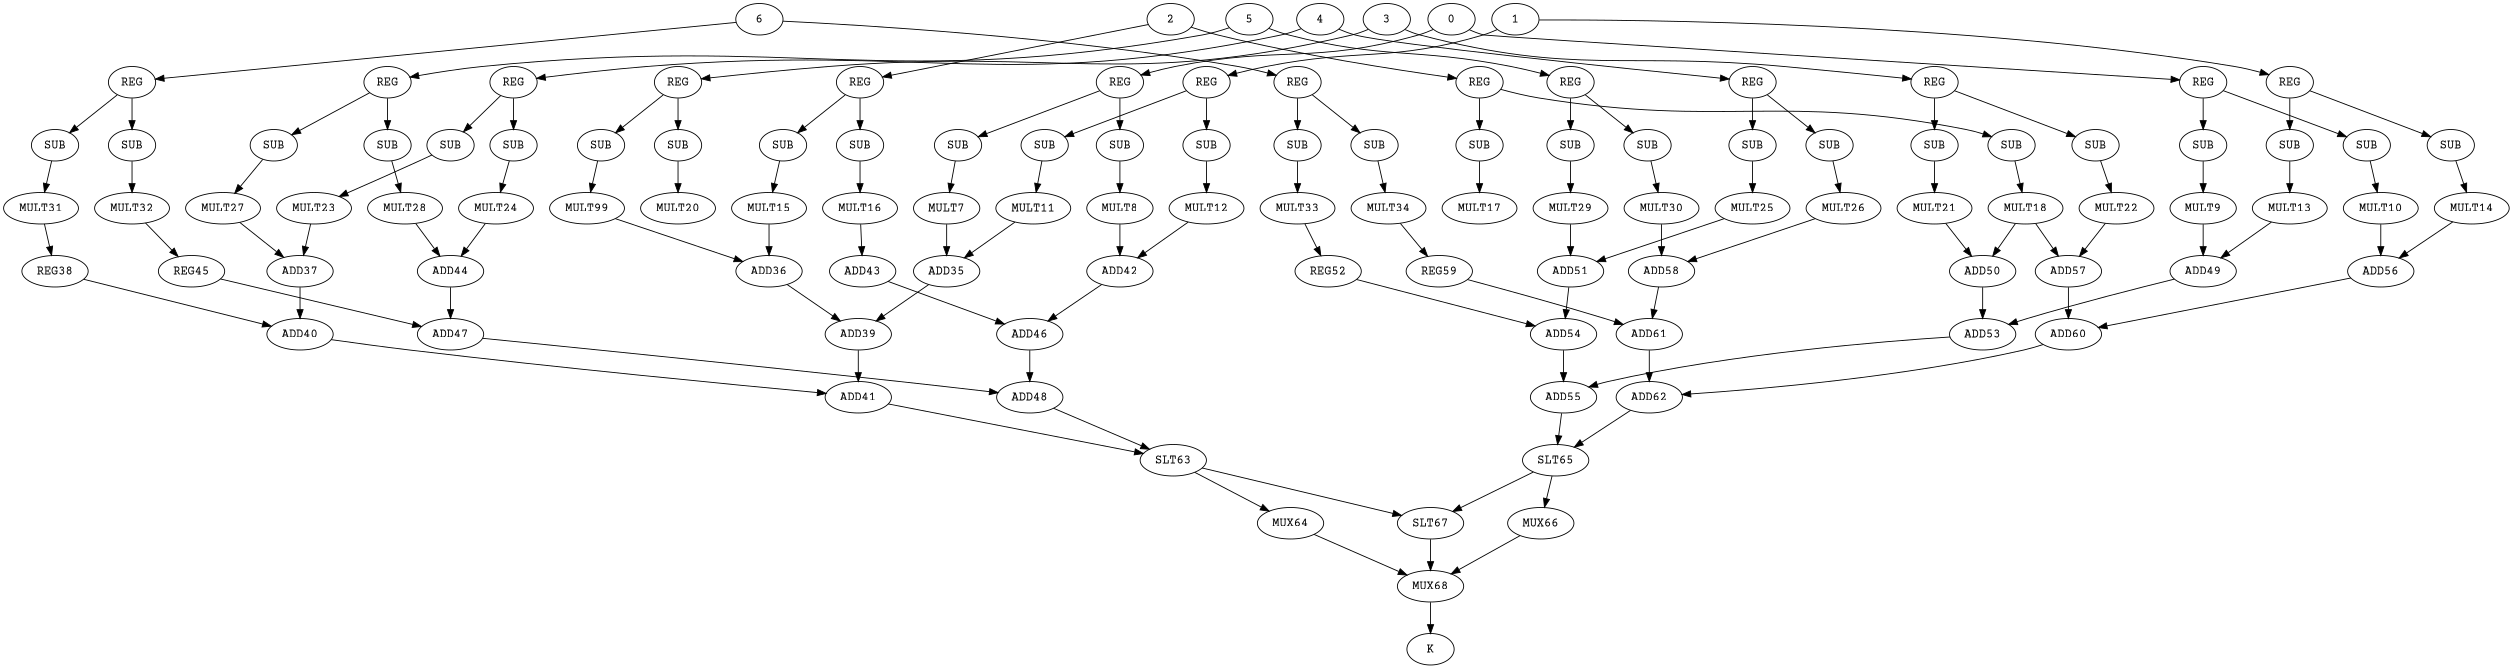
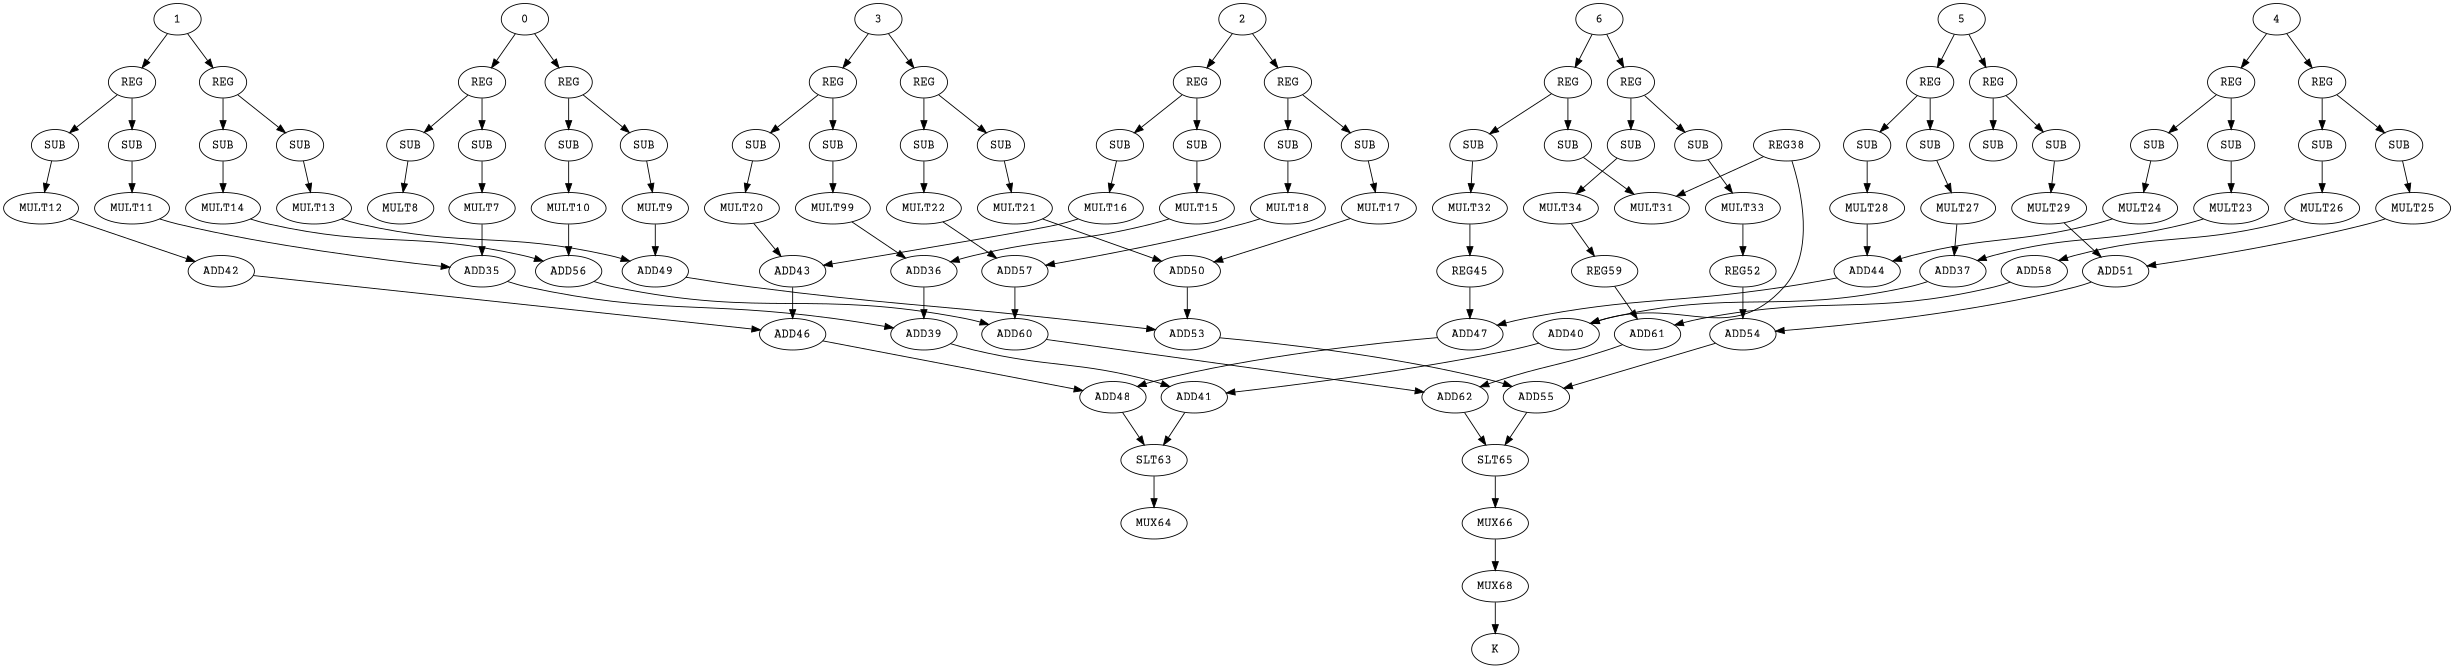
  strict digraph {
    fontname="Courier Prime"
    node [fontname="Courier Prime"]
    edge [fontname="Courier Prime"]
    n1 [label=REG]
    n2 [label=SUB]
    n3 [label=SUB]
    0
    n5 [label=REG]
    n6 [label=SUB]
    n7 [label=SUB]
    n8 [label=MULT7]
    n9 [label=ADD35]
    n10 [label=ADD39]
    n11 [label=MULT8]
    n12 [label=ADD42]
    n13 [label=ADD46]
    n14 [label=MULT9]
    n15 [label=ADD49]
    n16 [label=ADD53]
    n17 [label=MULT10]
    n18 [label=ADD56]
    n19 [label=ADD60]
    n20 [label=REG]
    n21 [label=SUB]
    n22 [label=SUB]
    1
    n24 [label=REG]
    n25 [label=SUB]
    n26 [label=SUB]
    n27 [label=MULT11]
    n28 [label=MULT12]
    n29 [label=MULT13]
    n30 [label=MULT14]
    n31 [label=REG]
    n32 [label=SUB]
    n33 [label=SUB]
    2
    n35 [label=REG]
    n36 [label=SUB]
    n37 [label=SUB]
    n38 [label=MULT15]
    n39 [label=ADD36]
    n40 [label=MULT16]
    n41 [label=ADD43]
    n42 [label=MULT17]
    n43 [label=ADD50]
    n44 [label=MULT18]
    n45 [label=ADD57]
    n46 [label=REG]
    n47 [label=SUB]
    n48 [label=SUB]
    3
    n50 [label=REG]
    n51 [label=SUB]
    n52 [label=SUB]
    n53 [label=MULT99]
    n54 [label=MULT20]
    n55 [label=MULT21]
    n56 [label=MULT22]
    n57 [label=REG]
    n58 [label=SUB]
    n59 [label=SUB]
    4
    n61 [label=REG]
    n62 [label=SUB]
    n63 [label=SUB]
    n64 [label=MULT23]
    n65 [label=ADD37]
    n66 [label=ADD40]
    n67 [label=MULT24]
    n68 [label=ADD44]
    n69 [label=ADD47]
    n70 [label=MULT25]
    n71 [label=ADD51]
    n72 [label=ADD54]
    n73 [label=MULT26]
    n74 [label=ADD58]
    n75 [label=ADD61]
    n76 [label=REG]
    n77 [label=SUB]
    n78 [label=SUB]
    5
    n80 [label=REG]
    n81 [label=SUB]
    n82 [label=SUB]
    n83 [label=MULT27]
    n84 [label=MULT28]
    n85 [label=MULT29]
-   n86 [label=MULT30]
    n87 [label=REG]
    n88 [label=SUB]
    n89 [label=SUB]
    6
    n91 [label=REG]
    n92 [label=SUB]
    n93 [label=SUB]
    n94 [label=MULT31]
    n95 [label=REG38]
    n96 [label=MULT32]
    n97 [label=REG45]
    n98 [label=MULT33]
    n99 [label=REG52]
    n100 [label=MULT34]
    n101 [label=REG59]
    n102 [label=ADD41]
    n103 [label=SLT63]
    n104 [label=MUX64]
-   n105 [label=SLT67]
    n106 [label=ADD48]
    n107 [label=ADD55]
    n108 [label=SLT65]
    n109 [label=MUX66]
    n110 [label=ADD62]
    n111 [label=MUX68]
    n112 [label=K]
    n1 -> n2
    n1 -> n3
    n2 -> n8
    n3 -> n11
    0 -> n1
    0 -> n5
    n5 -> n6
    n5 -> n7
    n6 -> n14
    n7 -> n17
    n8 -> n9
    n9 -> n10
    n10 -> n102
-   n11 -> n12
    n12 -> n13
    n13 -> n106
    n14 -> n15
    n15 -> n16
    n16 -> n107
    n17 -> n18
    n18 -> n19
    n19 -> n110
    n20 -> n21
    n20 -> n22
    n21 -> n27
    n22 -> n28
    1 -> n20
    1 -> n24
    n24 -> n25
    n24 -> n26
    n25 -> n29
    n26 -> n30
    n27 -> n9
    n28 -> n12
    n29 -> n15
    n30 -> n18
    n31 -> n32
    n31 -> n33
    n32 -> n38
    n33 -> n40
    2 -> n31
    2 -> n35
    n35 -> n36
    n35 -> n37
    n36 -> n42
    n37 -> n44
    n38 -> n39
    n39 -> n10
    n40 -> n41
    n41 -> n13
-   n44 -> n43
+   n42 -> n43
    n43 -> n16
    n44 -> n45
    n45 -> n19
    n46 -> n47
    n46 -> n48
    n47 -> n53
    n48 -> n54
    3 -> n46
    3 -> n50
    n50 -> n51
    n50 -> n52
    n51 -> n55
    n52 -> n56
    n53 -> n39
+   n54 -> n41
    n55 -> n43
    n56 -> n45
    n57 -> n58
    n57 -> n59
    n58 -> n64
    n59 -> n67
    4 -> n57
    4 -> n61
    n61 -> n62
    n61 -> n63
    n62 -> n70
    n63 -> n73
    n64 -> n65
    n65 -> n66
    n66 -> n102
    n67 -> n68
    n68 -> n69
    n69 -> n106
    n70 -> n71
    n71 -> n72
    n72 -> n107
    n73 -> n74
    n74 -> n75
    n75 -> n110
    n76 -> n77
    n76 -> n78
    n77 -> n83
    n78 -> n84
    5 -> n76
    5 -> n80
    n80 -> n81
    n80 -> n82
    n81 -> n85
-   n82 -> n86
    n83 -> n65
    n84 -> n68
    n85 -> n71
-   n86 -> n74
    n87 -> n88
    n87 -> n89
    n88 -> n94
    n89 -> n96
    6 -> n87
    6 -> n91
    n91 -> n92
    n91 -> n93
    n92 -> n98
    n93 -> n100
-   n94 -> n95
+   n95 -> n94
    n95 -> n66
    n96 -> n97
    n97 -> n69
    n98 -> n99
    n99 -> n72
    n100 -> n101
    n101 -> n75
    n102 -> n103
    n103 -> n104
-   n103 -> n105
-   n104 -> n111
-   n105 -> n111
    n106 -> n103
    n107 -> n108
-   n108 -> n105
    n108 -> n109
    n109 -> n111
    n110 -> n108
    n111 -> n112
  }
